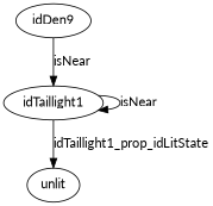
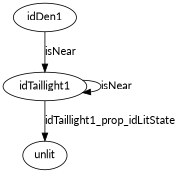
  digraph {
    fontname=Lato
    node [fontname=Lato]
    edge [edge_type=relationship fontname=Lato]
    idTaillight1 [node_type=entity_node root=root]
    unlit
-   idDen1 [label=idDen9]
+   idDen1
    idTaillight1 -> idTaillight1 [label=isNear]
    idTaillight1 -> unlit [edge_type=property label=idTaillight1_prop_idLitState]
    idDen1 -> idTaillight1 [label=isNear]
  }
